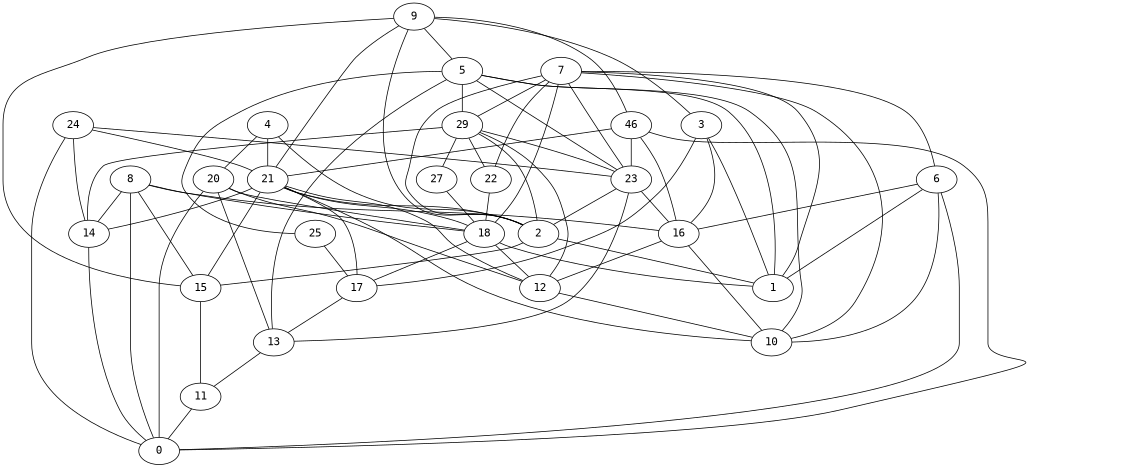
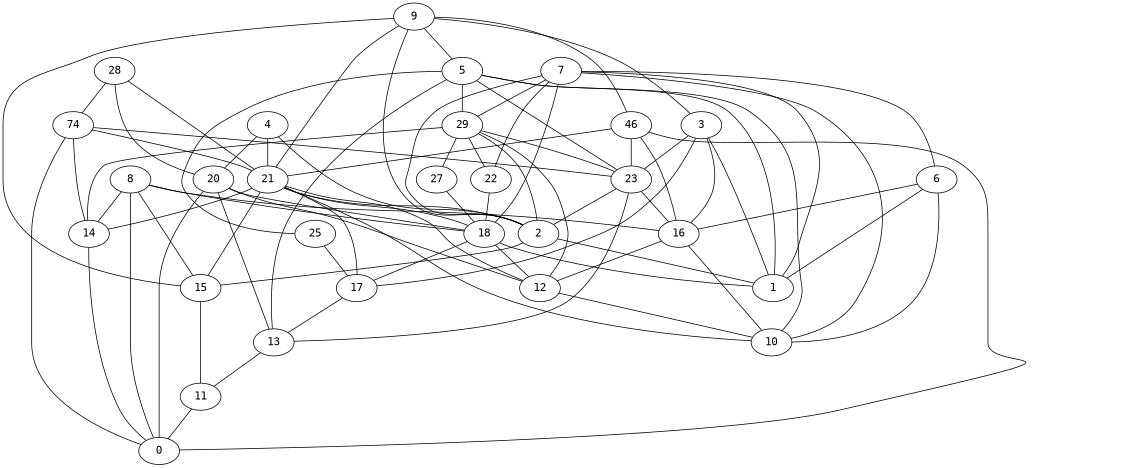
  digraph {
    fontname="DejaVu Sans Mono"
    node [fontname="DejaVu Sans Mono"]
    edge [color=black dir=none fontname="DejaVu Sans Mono"]
+   28
    21
    20
-   24
+   24 [label=74]
    17
    2
    18
    14
    10
    12
    15
    25
    13
    1
    9
    3
    5
    n18 [label=46]
    23
    16
    29
    22
    27
    11
    0
    6
    7
    8
    4
    subgraph sub_1 {
+     28
      21
      20
      24
      17
      2
      18
      14
      10
      12
      15
      25
      13
      1
      9
      3
      5
      n18
      23
      16
      29
      22
      27
      11
      0
      6
      7
      8
      4
    }
+   28 -> 21
+   28 -> 20
+   28 -> 24
    21 -> 17
    21 -> 2
    21 -> 18
    21 -> 14
    21 -> 10
    21 -> 12
    21 -> 15
    20 -> 18
    20 -> 12
    20 -> 13
    20 -> 0
    24 -> 21
    24 -> 14
    24 -> 23
    24 -> 0
    17 -> 13
    2 -> 15
    2 -> 1
    18 -> 17
    18 -> 12
    18 -> 1
    14 -> 0
    12 -> 10
    15 -> 11
    25 -> 17
    13 -> 11
    9 -> 21
    9 -> 2
    9 -> 15
    9 -> 3
    9 -> 5
    9 -> n18
    3 -> 17
    3 -> 1
-   7 -> 23
+   3 -> 23
    3 -> 16
    5 -> 10
    5 -> 25
    5 -> 13
    5 -> 1
    5 -> 23
    5 -> 29
    n18 -> 21
    n18 -> 23
    n18 -> 16
    n18 -> 0
    23 -> 2
    23 -> 13
    23 -> 16
    16 -> 10
    16 -> 12
    29 -> 2
    29 -> 14
    29 -> 12
    29 -> 23
    29 -> 22
    29 -> 27
    22 -> 18
    27 -> 18
    11 -> 0
    6 -> 10
    6 -> 1
    6 -> 16
-   6 -> 0
    7 -> 2
    7 -> 18
    7 -> 10
    7 -> 1
    7 -> 29
    7 -> 22
    7 -> 6
    8 -> 18
    8 -> 14
    8 -> 15
    8 -> 16
    8 -> 0
    4 -> 21
    4 -> 20
    4 -> 2
  }
